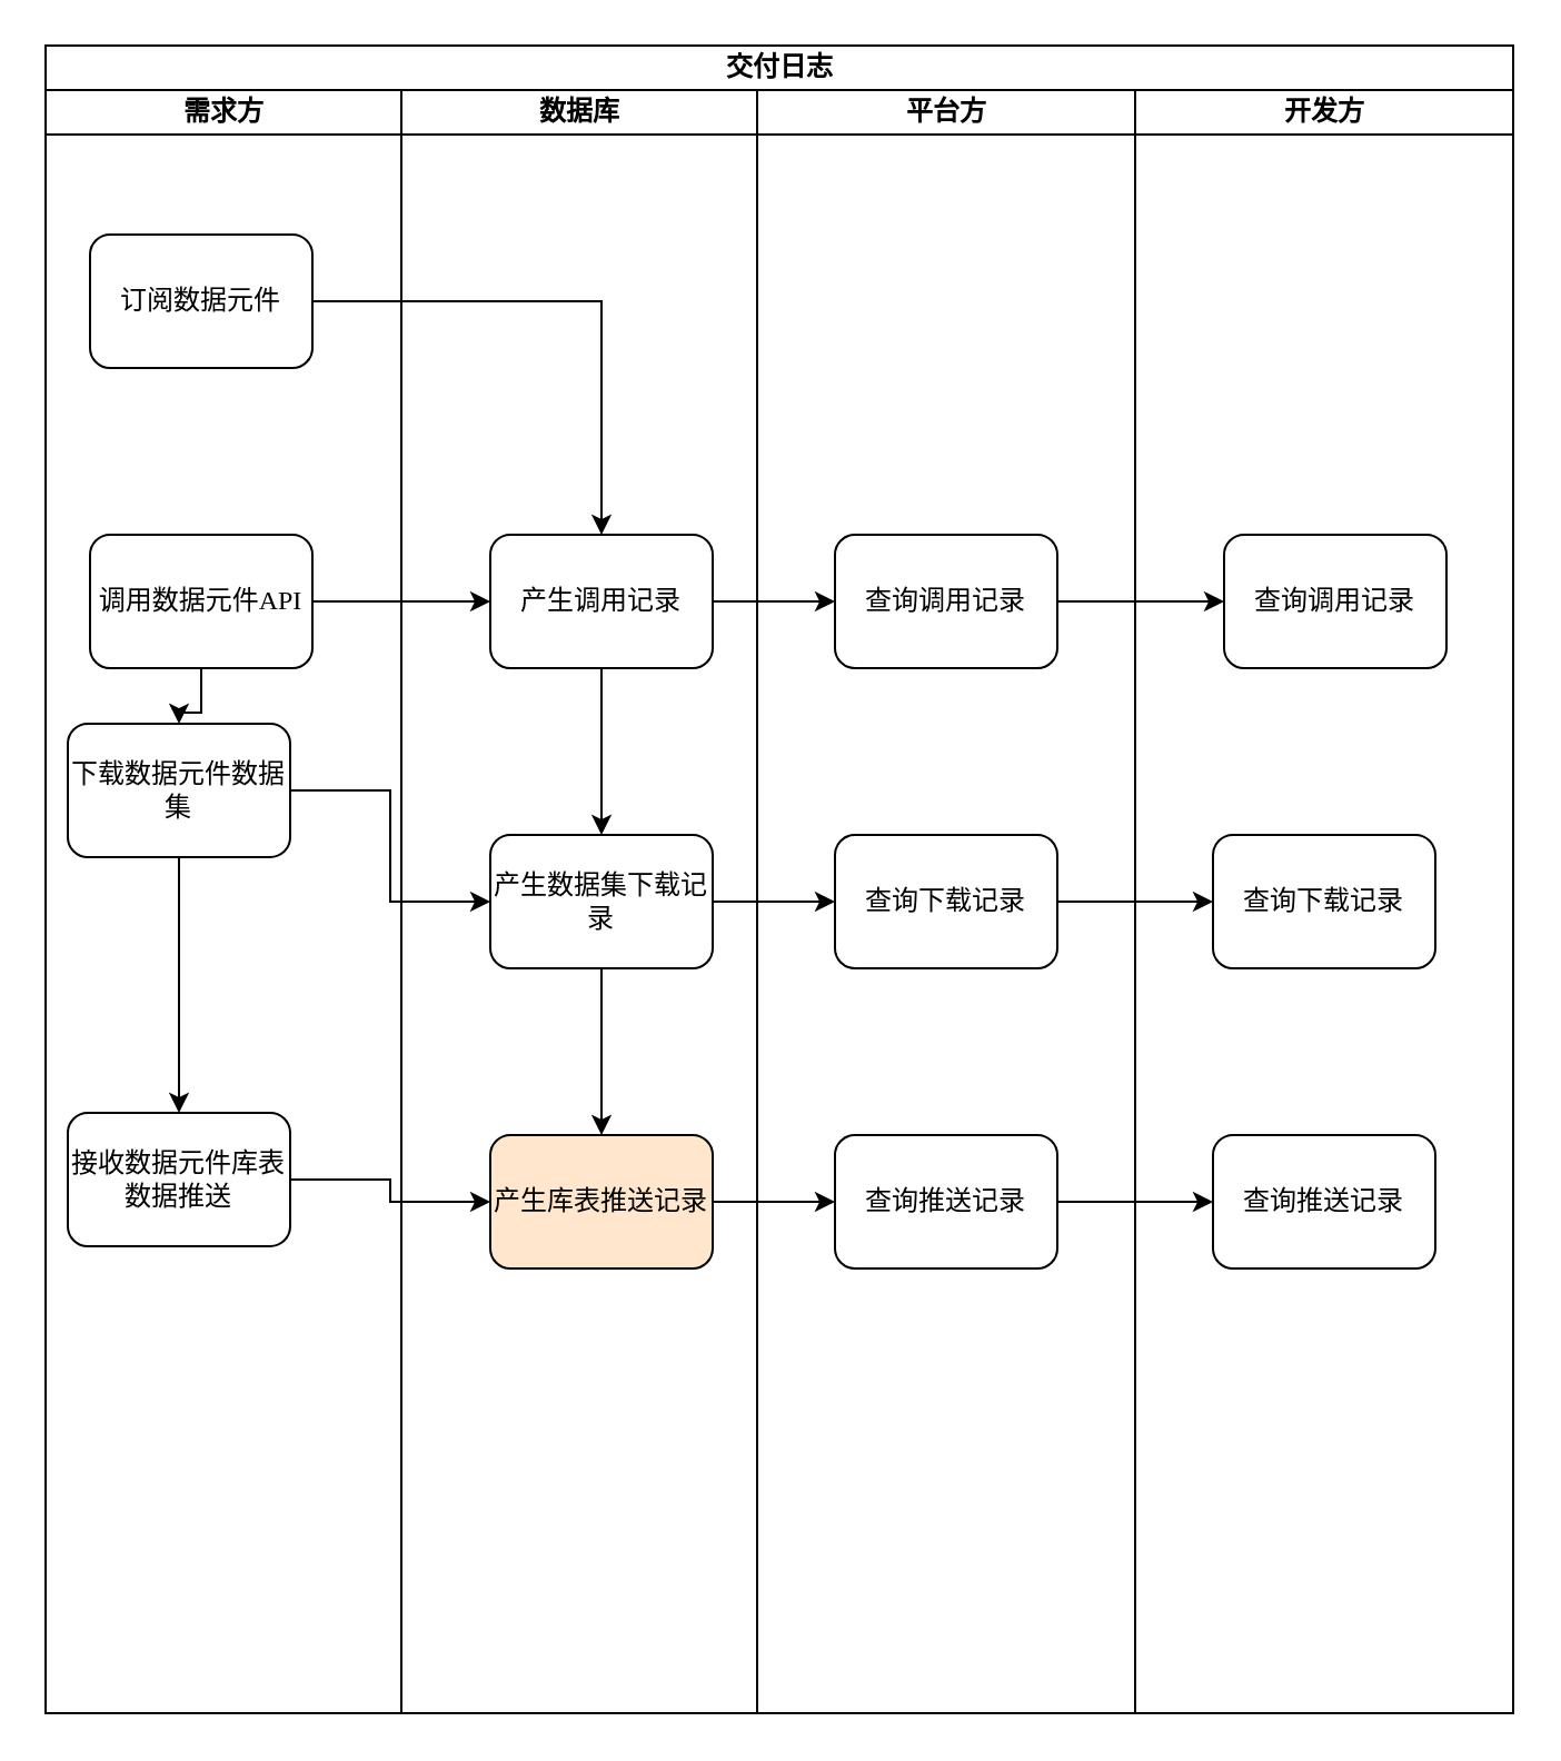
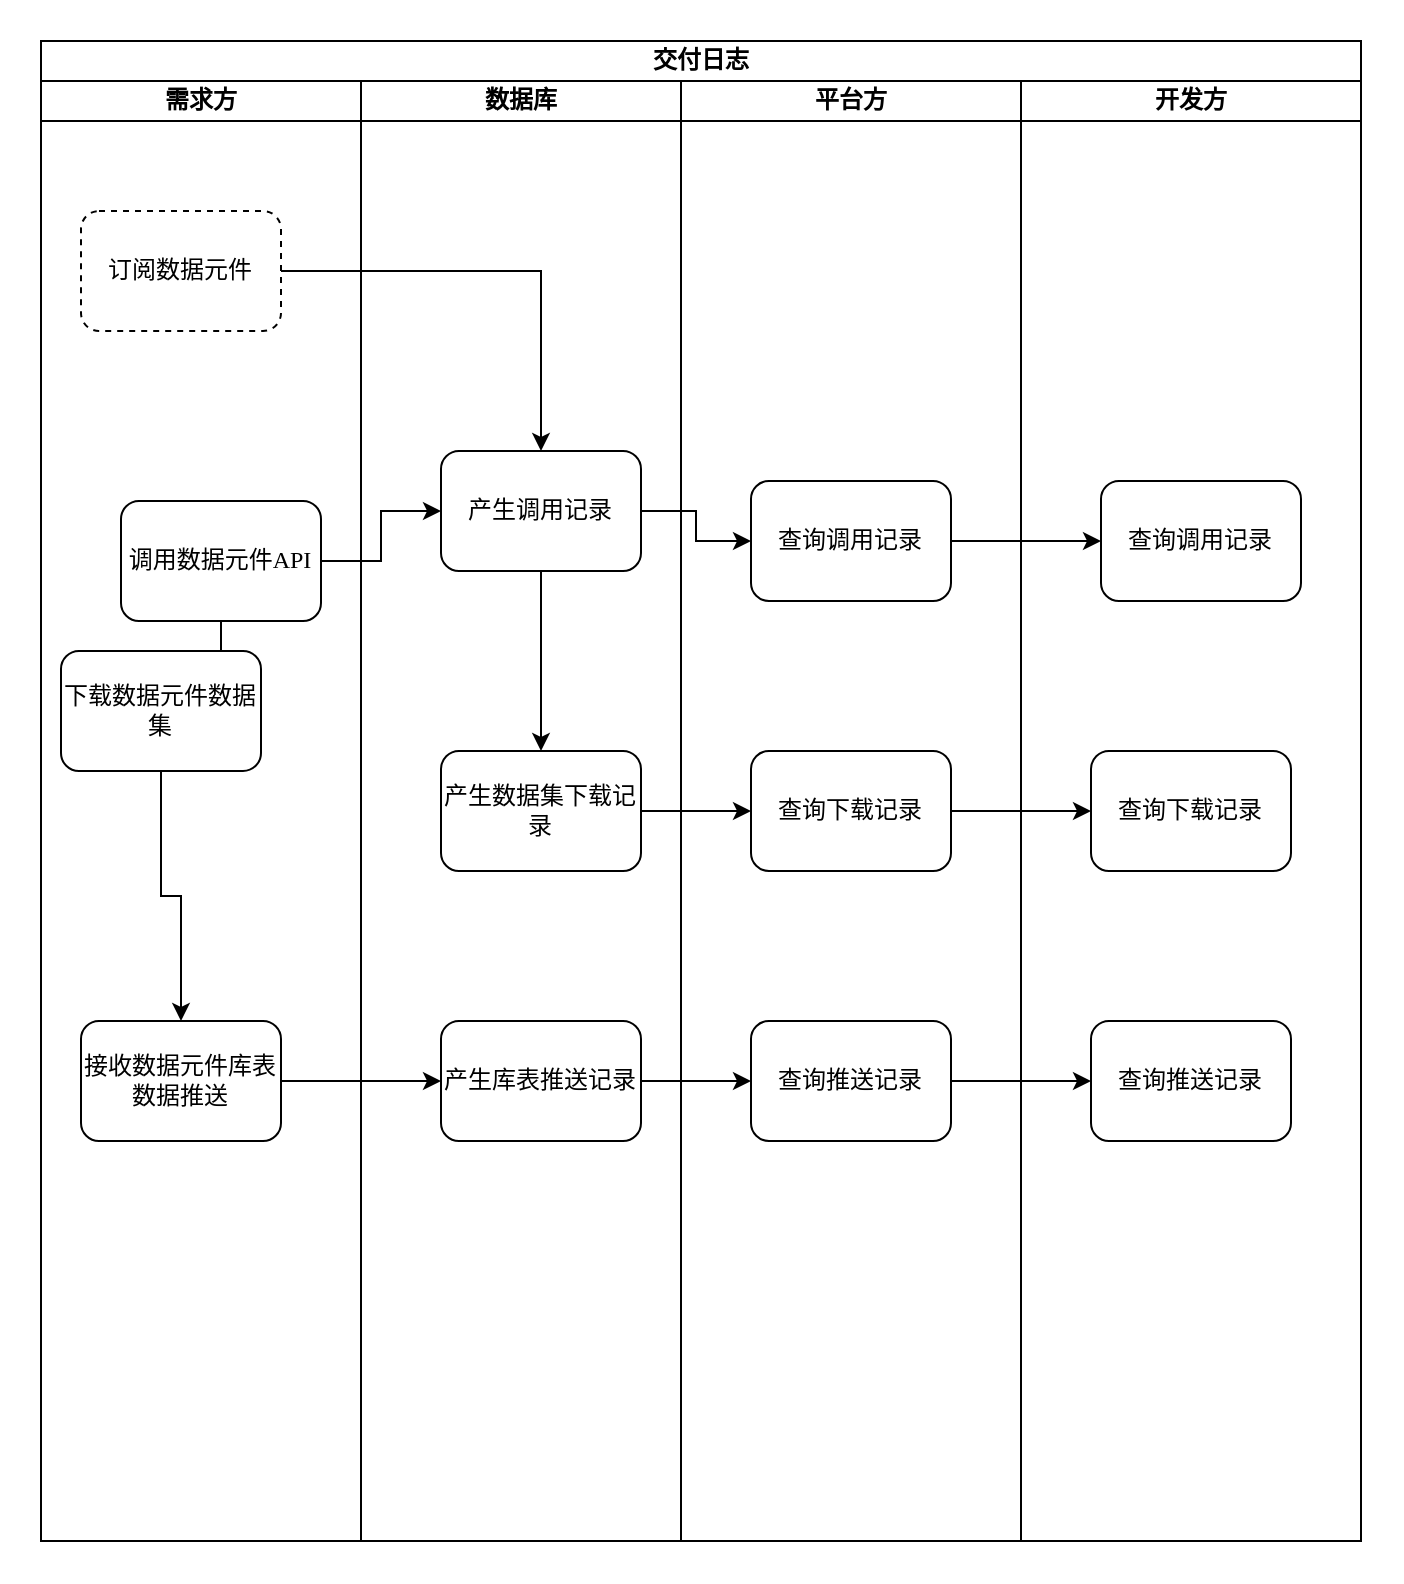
  <mxCell id="0" />
  <mxCell id="1" parent="0" />
  <mxCell id="2" value="交付日志" style="swimlane;html=1;childLayout=stackLayout;startSize=20;rounded=0;shadow=0;labelBackgroundColor=none;strokeWidth=1;fontFamily=Verdana;fontSize=12;align=center;" parent="1" vertex="1"><mxGeometry x="20" y="20" width="660" height="750" as="geometry" /></mxCell>
  <mxCell id="3" value="需求方" style="swimlane;html=1;startSize=20;fontSize=12;" parent="2" vertex="1"><mxGeometry y="20" width="160" height="730" as="geometry" /></mxCell>
  <mxCell id="4" value="" style="edgeStyle=orthogonalEdgeStyle;rounded=0;orthogonalLoop=1;jettySize=auto;html=1;" parent="3" source="5" target="13" edge="1"><mxGeometry relative="1" as="geometry" /></mxCell>
- <mxCell id="5" value="订阅数据元件" style="rounded=1;whiteSpace=wrap;html=1;shadow=0;labelBackgroundColor=none;strokeWidth=1;fontFamily=Verdana;fontSize=12;align=center;" parent="3" vertex="1"><mxGeometry x="20" y="65" width="100" height="60" as="geometry" /></mxCell>
+ <mxCell id="5" value="订阅数据元件" style="rounded=1;whiteSpace=wrap;html=1;shadow=0;labelBackgroundColor=none;strokeWidth=1;fontFamily=Verdana;fontSize=12;align=center;dashed=1;" parent="3" vertex="1"><mxGeometry x="20" y="65" width="100" height="60" as="geometry" /></mxCell>
  <mxCell id="6" value="" style="edgeStyle=orthogonalEdgeStyle;rounded=0;orthogonalLoop=1;jettySize=auto;html=1;" edge="1" parent="3" source="7" target="10"><mxGeometry relative="1" as="geometry" /></mxCell>
- <mxCell id="7" value="调用数据元件API" style="rounded=1;whiteSpace=wrap;html=1;shadow=0;labelBackgroundColor=none;strokeWidth=1;fontFamily=Verdana;fontSize=12;align=center;" parent="3" vertex="1"><mxGeometry x="20" y="200" width="100" height="60" as="geometry" /></mxCell>
- <mxCell id="8" value="接收数据元件库表数据推送" style="rounded=1;whiteSpace=wrap;html=1;shadow=0;labelBackgroundColor=none;strokeWidth=1;fontFamily=Verdana;fontSize=12;align=center;" parent="3" vertex="1"><mxGeometry x="10" y="460" width="100" height="60" as="geometry" /></mxCell>
+ <mxCell id="7" value="调用数据元件API" style="rounded=1;whiteSpace=wrap;html=1;shadow=0;labelBackgroundColor=none;strokeWidth=1;fontFamily=Verdana;fontSize=12;align=center;" parent="3" vertex="1"><mxGeometry x="40" y="210" width="100" height="60" as="geometry" /></mxCell>
+ <mxCell id="8" value="接收数据元件库表数据推送" style="rounded=1;whiteSpace=wrap;html=1;shadow=0;labelBackgroundColor=none;strokeWidth=1;fontFamily=Verdana;fontSize=12;align=center;" parent="3" vertex="1"><mxGeometry x="20" y="470" width="100" height="60" as="geometry" /></mxCell>
  <mxCell id="9" value="" style="edgeStyle=orthogonalEdgeStyle;rounded=0;orthogonalLoop=1;jettySize=auto;html=1;" edge="1" parent="3" source="10" target="8"><mxGeometry relative="1" as="geometry" /></mxCell>
  <mxCell id="10" value="下载数据元件数据集" style="rounded=1;whiteSpace=wrap;html=1;shadow=0;labelBackgroundColor=none;strokeWidth=1;fontFamily=Verdana;fontSize=12;align=center;" vertex="1" parent="3"><mxGeometry x="10" y="285" width="100" height="60" as="geometry" /></mxCell>
  <mxCell id="11" value="数据库" style="swimlane;html=1;startSize=20;fontSize=12;" parent="2" vertex="1"><mxGeometry x="160" y="20" width="160" height="730" as="geometry" /></mxCell>
  <mxCell id="12" value="" style="edgeStyle=orthogonalEdgeStyle;rounded=0;orthogonalLoop=1;jettySize=auto;html=1;" edge="1" parent="11" source="13" target="15"><mxGeometry relative="1" as="geometry" /></mxCell>
- <mxCell id="13" value="产生调用记录" style="rounded=1;whiteSpace=wrap;html=1;shadow=0;labelBackgroundColor=none;strokeWidth=1;fontFamily=Verdana;fontSize=12;align=center;" parent="11" vertex="1"><mxGeometry x="40" y="200" width="100" height="60" as="geometry" /></mxCell>
- <mxCell id="14" value="" style="edgeStyle=orthogonalEdgeStyle;rounded=0;orthogonalLoop=1;jettySize=auto;html=1;" edge="1" parent="11" source="15" target="16"><mxGeometry relative="1" as="geometry" /></mxCell>
+ <mxCell id="13" value="产生调用记录" style="rounded=1;whiteSpace=wrap;html=1;shadow=0;labelBackgroundColor=none;strokeWidth=1;fontFamily=Verdana;fontSize=12;align=center;" parent="11" vertex="1"><mxGeometry x="40" y="185" width="100" height="60" as="geometry" /></mxCell>
  <mxCell id="15" value="产生数据集下载记录" style="rounded=1;whiteSpace=wrap;html=1;shadow=0;labelBackgroundColor=none;strokeWidth=1;fontFamily=Verdana;fontSize=12;align=center;" vertex="1" parent="11"><mxGeometry x="40" y="335" width="100" height="60" as="geometry" /></mxCell>
- <mxCell id="16" value="产生库表推送记录" style="rounded=1;whiteSpace=wrap;html=1;shadow=0;labelBackgroundColor=none;strokeWidth=1;fontFamily=Verdana;fontSize=12;align=center;fillColor=#ffe6cc;" vertex="1" parent="11"><mxGeometry x="40" y="470" width="100" height="60" as="geometry" /></mxCell>
+ <mxCell id="16" value="产生库表推送记录" style="rounded=1;whiteSpace=wrap;html=1;shadow=0;labelBackgroundColor=none;strokeWidth=1;fontFamily=Verdana;fontSize=12;align=center;" vertex="1" parent="11"><mxGeometry x="40" y="470" width="100" height="60" as="geometry" /></mxCell>
  <mxCell id="17" value="平台方" style="swimlane;html=1;startSize=20;fontSize=12;" parent="2" vertex="1"><mxGeometry x="320" y="20" width="170" height="730" as="geometry" /></mxCell>
  <mxCell id="18" value="查询调用记录" style="rounded=1;whiteSpace=wrap;html=1;shadow=0;labelBackgroundColor=none;strokeWidth=1;fontFamily=Verdana;fontSize=12;align=center;" vertex="1" parent="17"><mxGeometry x="35" y="200" width="100" height="60" as="geometry" /></mxCell>
  <mxCell id="19" value="查询下载记录" style="rounded=1;whiteSpace=wrap;html=1;shadow=0;labelBackgroundColor=none;strokeWidth=1;fontFamily=Verdana;fontSize=12;align=center;" vertex="1" parent="17"><mxGeometry x="35" y="335" width="100" height="60" as="geometry" /></mxCell>
  <mxCell id="20" value="查询推送记录" style="rounded=1;whiteSpace=wrap;html=1;shadow=0;labelBackgroundColor=none;strokeWidth=1;fontFamily=Verdana;fontSize=12;align=center;" vertex="1" parent="17"><mxGeometry x="35" y="470" width="100" height="60" as="geometry" /></mxCell>
  <mxCell id="21" value="" style="edgeStyle=orthogonalEdgeStyle;rounded=0;orthogonalLoop=1;jettySize=auto;html=1;" parent="2" source="7" target="13" edge="1"><mxGeometry relative="1" as="geometry" /></mxCell>
- <mxCell id="22" value="" style="edgeStyle=orthogonalEdgeStyle;rounded=0;orthogonalLoop=1;jettySize=auto;html=1;" edge="1" parent="2" source="10" target="15"><mxGeometry relative="1" as="geometry" /></mxCell>
  <mxCell id="23" value="" style="edgeStyle=orthogonalEdgeStyle;rounded=0;orthogonalLoop=1;jettySize=auto;html=1;" edge="1" parent="2" source="8" target="16"><mxGeometry relative="1" as="geometry" /></mxCell>
  <mxCell id="24" value="开发方" style="swimlane;html=1;startSize=20;fontSize=12;" vertex="1" parent="2"><mxGeometry x="490" y="20" width="170" height="730" as="geometry" /></mxCell>
  <mxCell id="25" value="查询调用记录" style="rounded=1;whiteSpace=wrap;html=1;shadow=0;labelBackgroundColor=none;strokeWidth=1;fontFamily=Verdana;fontSize=12;align=center;" vertex="1" parent="24"><mxGeometry x="40" y="200" width="100" height="60" as="geometry" /></mxCell>
  <mxCell id="26" value="查询下载记录" style="rounded=1;whiteSpace=wrap;html=1;shadow=0;labelBackgroundColor=none;strokeWidth=1;fontFamily=Verdana;fontSize=12;align=center;" vertex="1" parent="24"><mxGeometry x="35" y="335" width="100" height="60" as="geometry" /></mxCell>
  <mxCell id="27" value="查询推送记录" style="rounded=1;whiteSpace=wrap;html=1;shadow=0;labelBackgroundColor=none;strokeWidth=1;fontFamily=Verdana;fontSize=12;align=center;" vertex="1" parent="24"><mxGeometry x="35" y="470" width="100" height="60" as="geometry" /></mxCell>
  <mxCell id="28" value="" style="edgeStyle=orthogonalEdgeStyle;rounded=0;orthogonalLoop=1;jettySize=auto;html=1;" edge="1" parent="2" source="13" target="18"><mxGeometry relative="1" as="geometry" /></mxCell>
  <mxCell id="29" value="" style="edgeStyle=orthogonalEdgeStyle;rounded=0;orthogonalLoop=1;jettySize=auto;html=1;" edge="1" parent="2" source="18" target="25"><mxGeometry relative="1" as="geometry" /></mxCell>
  <mxCell id="30" value="" style="edgeStyle=orthogonalEdgeStyle;rounded=0;orthogonalLoop=1;jettySize=auto;html=1;" edge="1" parent="2" source="15" target="19"><mxGeometry relative="1" as="geometry" /></mxCell>
  <mxCell id="31" value="" style="edgeStyle=orthogonalEdgeStyle;rounded=0;orthogonalLoop=1;jettySize=auto;html=1;" edge="1" parent="2" source="19" target="26"><mxGeometry relative="1" as="geometry" /></mxCell>
  <mxCell id="32" value="" style="edgeStyle=orthogonalEdgeStyle;rounded=0;orthogonalLoop=1;jettySize=auto;html=1;" edge="1" parent="2" source="16" target="20"><mxGeometry relative="1" as="geometry" /></mxCell>
  <mxCell id="33" value="" style="edgeStyle=orthogonalEdgeStyle;rounded=0;orthogonalLoop=1;jettySize=auto;html=1;" edge="1" parent="2" source="20" target="27"><mxGeometry relative="1" as="geometry" /></mxCell>
